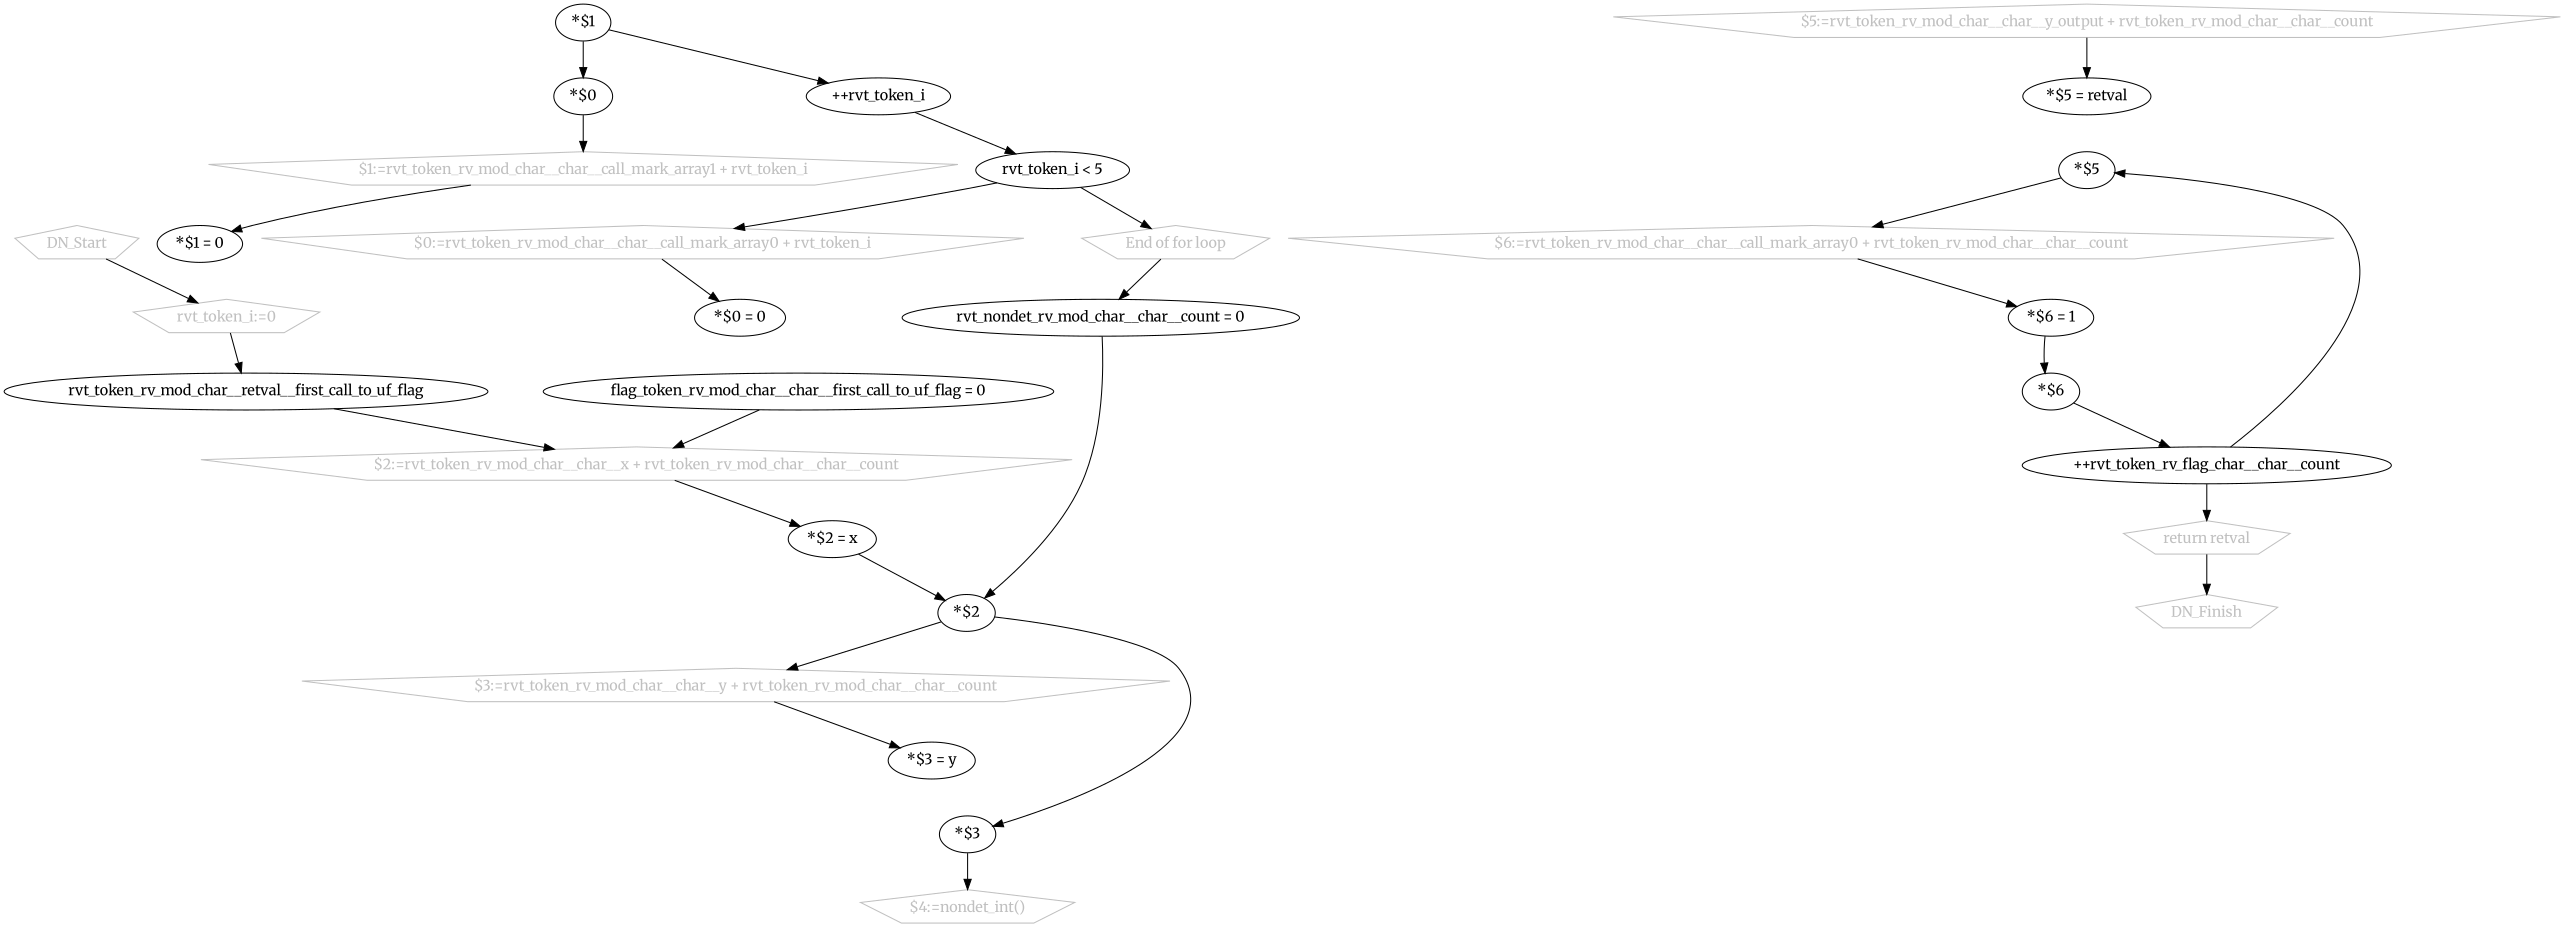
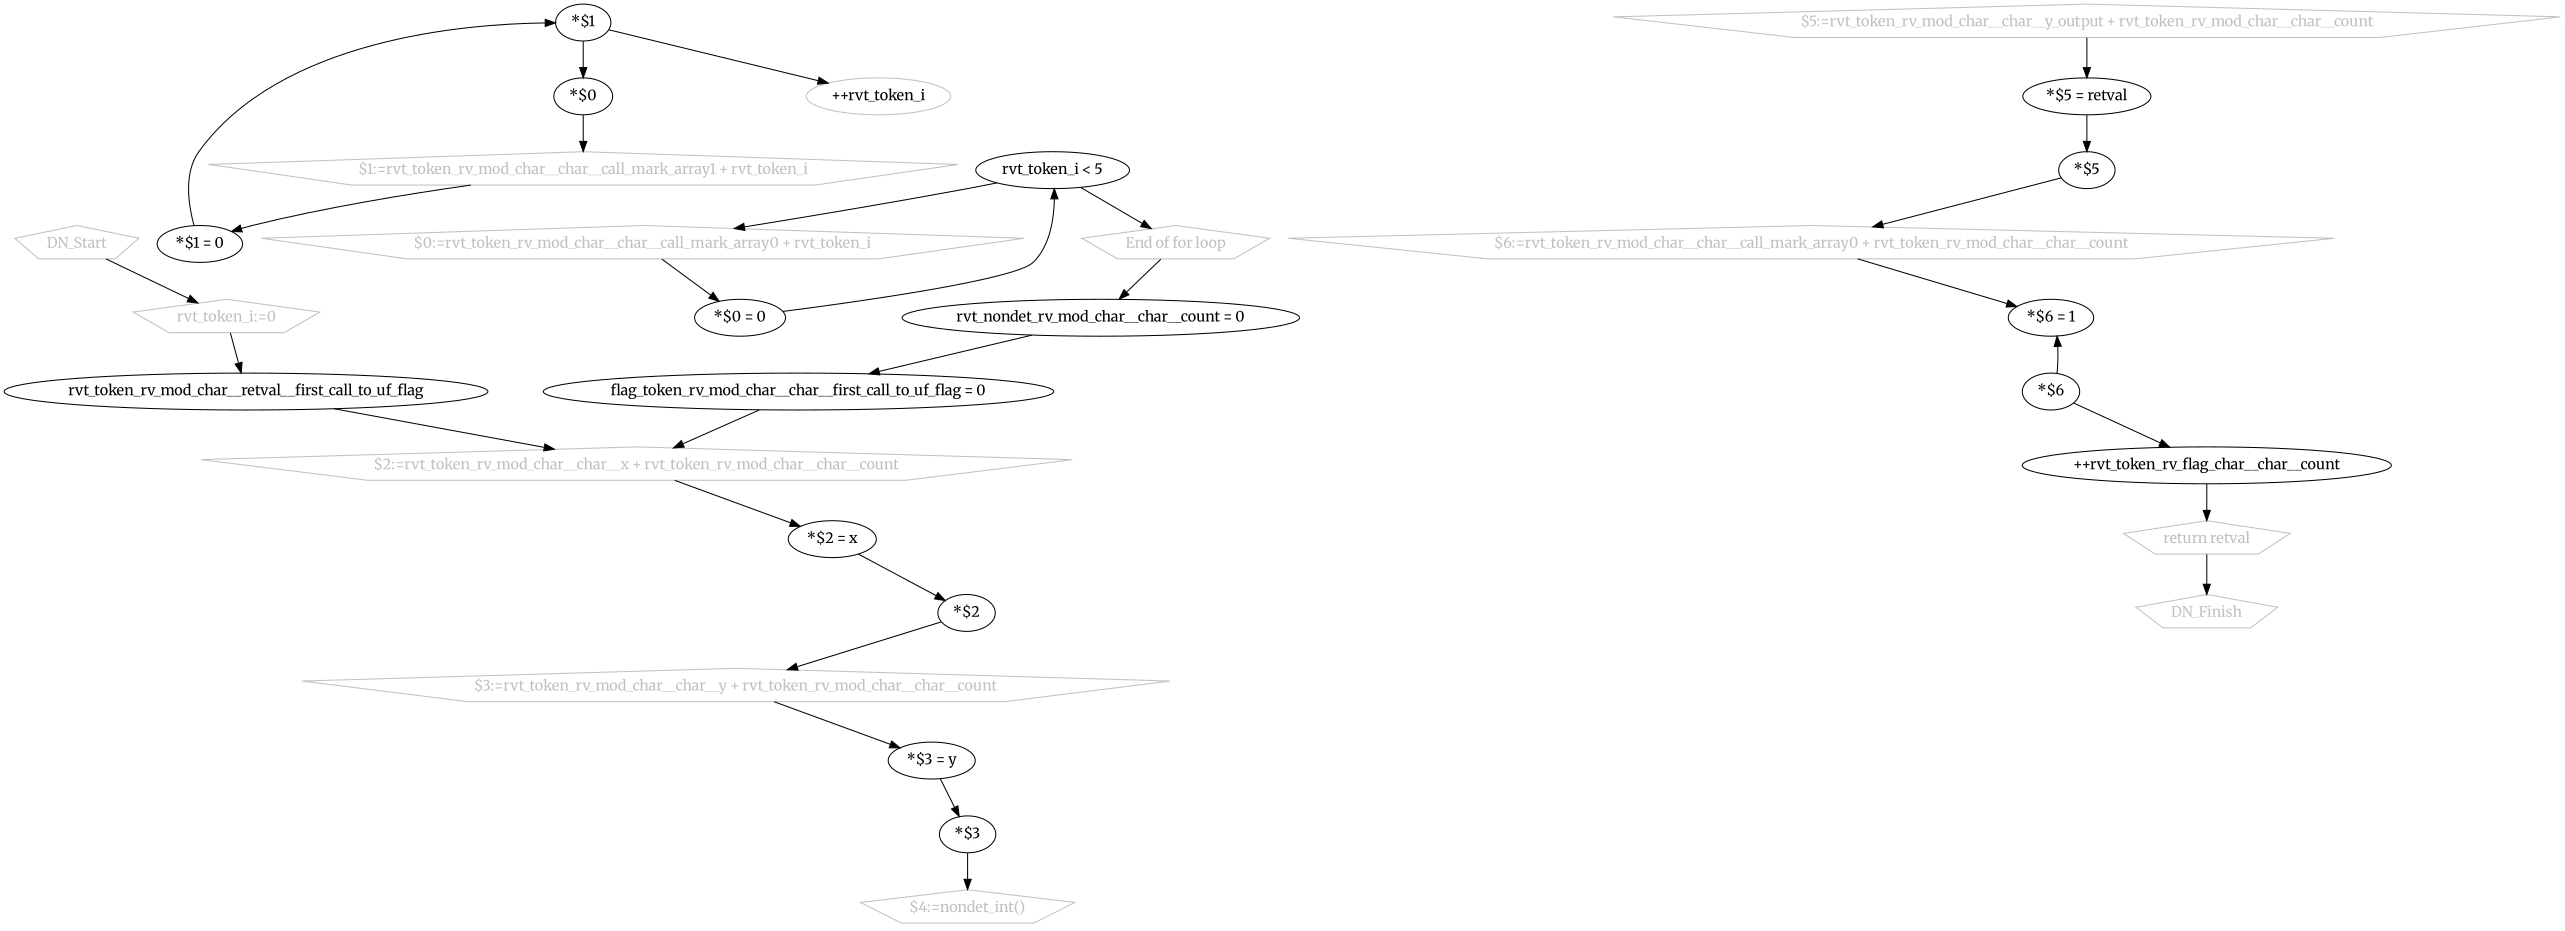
  digraph {
    fontname=Merriweather
    node [fontname=Merriweather]
    edge [fontname=Merriweather]
    n1 [color=grey fontcolor=grey label=DN_Start shape=pentagon]
    n2 [color=grey fontcolor=grey label="rvt_token_i:=0" shape=pentagon]
    n3 [label=rvt_token_rv_mod_char__retval__first_call_to_uf_flag]
    n4 [color=grey fontcolor=grey label="$2:=rvt_token_rv_mod_char__char__x + rvt_token_rv_mod_char__char__count" shape=pentagon]
    n5 [label="*$2 = x"]
    n6 [label="rvt_token_i < 5"]
    n7 [color=grey fontcolor=grey label="$0:=rvt_token_rv_mod_char__char__call_mark_array0 + rvt_token_i" shape=pentagon]
    n8 [color=grey fontcolor=grey label="End of for loop" shape=pentagon]
    n9 [label="*$0 = 0"]
    n10 [label="rvt_nondet_rv_mod_char__char__count = 0"]
    n11 [label="*$0"]
    n12 [color=grey fontcolor=grey label="$1:=rvt_token_rv_mod_char__char__call_mark_array1 + rvt_token_i" shape=pentagon]
    n13 [label="*$1 = 0"]
    n14 [label="*$1"]
-   n15 [label="++rvt_token_i"]
+   n15 [label="++rvt_token_i" color=grey]
    n16 [label="flag_token_rv_mod_char__char__first_call_to_uf_flag = 0"]
    n17 [label="*$2"]
    n18 [color=grey fontcolor=grey label="$3:=rvt_token_rv_mod_char__char__y + rvt_token_rv_mod_char__char__count" shape=pentagon]
    n19 [label="*$3 = y"]
    n20 [label="*$3"]
    n21 [color=grey fontcolor=grey label="$4:=nondet_int()" shape=pentagon]
    n22 [color=grey fontcolor=grey label="$5:=rvt_token_rv_mod_char__char__y_output + rvt_token_rv_mod_char__char__count" shape=pentagon]
    n23 [label="*$5 = retval"]
    n24 [label="*$5"]
    n25 [color=grey fontcolor=grey label="$6:=rvt_token_rv_mod_char__char__call_mark_array0 + rvt_token_rv_mod_char__char__count" shape=pentagon]
    n26 [label="*$6 = 1"]
    n27 [label="*$6"]
    n28 [label="++rvt_token_rv_flag_char__char__count"]
    n29 [color=grey fontcolor=grey label="return retval" shape=pentagon]
    n30 [color=grey fontcolor=grey label=DN_Finish shape=pentagon]
    n1 -> n2
    n2 -> n3
    n3 -> n4
    n4 -> n5
    n5 -> n17
    n6 -> n7
    n6 -> n8
    n7 -> n9
    n8 -> n10
-   n10 -> n17
+   n10 -> n16
    n11 -> n12
    n12 -> n13
+   n13 -> n14
    n14 -> n11
    n14 -> n15
-   n15 -> n6
+   n9 -> n6
    n16 -> n4
    n17 -> n18
    n18 -> n19
-   n17 -> n20
+   n19 -> n20
    n20 -> n21
    n22 -> n23
-   n28 -> n24
+   n23 -> n24
    n24 -> n25
    n25 -> n26
-   n26 -> n27
+   n27 -> n26
    n27 -> n28
    n28 -> n29
    n29 -> n30
  }
